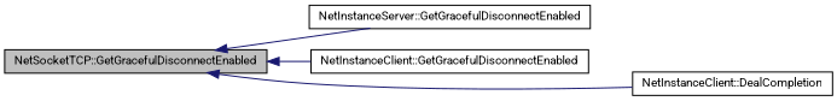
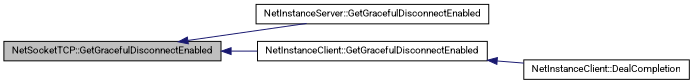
  digraph {
    fontname=Roboto
    rankdir=LR
    node [color=black fillcolor=white fontname=Roboto fontsize=10 shape=record style=filled]
    edge [color=midnightblue dir=back fontname=Roboto fontsize=10 labelfontname=FreeSans labelfontsize=10 style=solid]
    n1 [fillcolor=grey75 fontcolor=black height=0.2 label="NetSocketTCP::GetGracefulDisconnectEnabled" width=0.4]
    n2 [height=0.2 label="NetInstanceServer::GetGracefulDisconnectEnabled" width=0.4]
    n3 [height=0.2 label="NetInstanceClient::GetGracefulDisconnectEnabled" width=0.4]
    n4 [height=0.2 label="NetInstanceClient::DealCompletion" width=0.4]
    n1 -> n2
    n1 -> n3
-   n1 -> n4
+   n3 -> n4
  }
